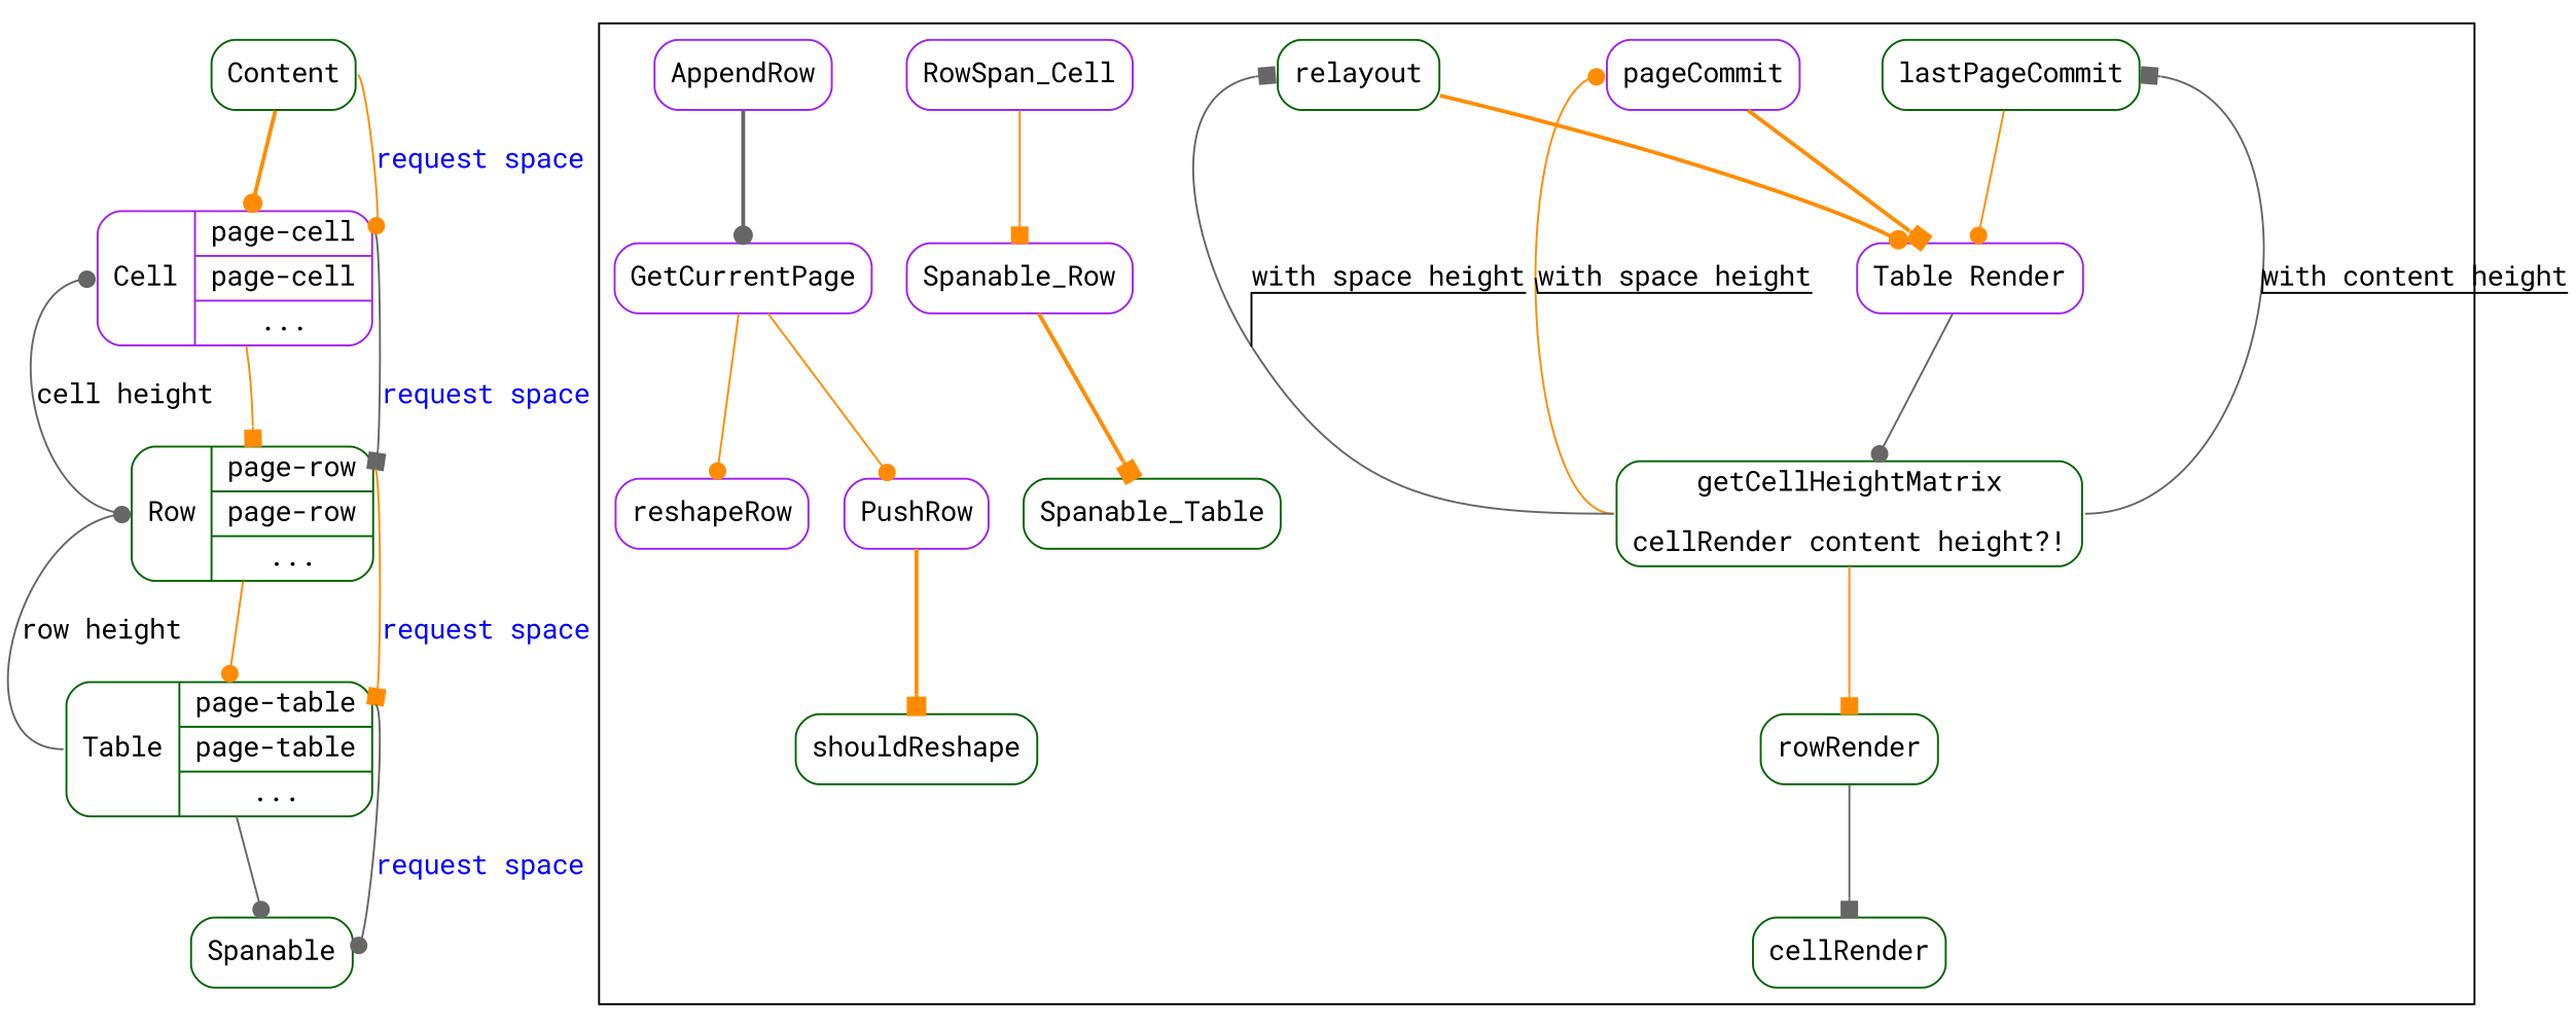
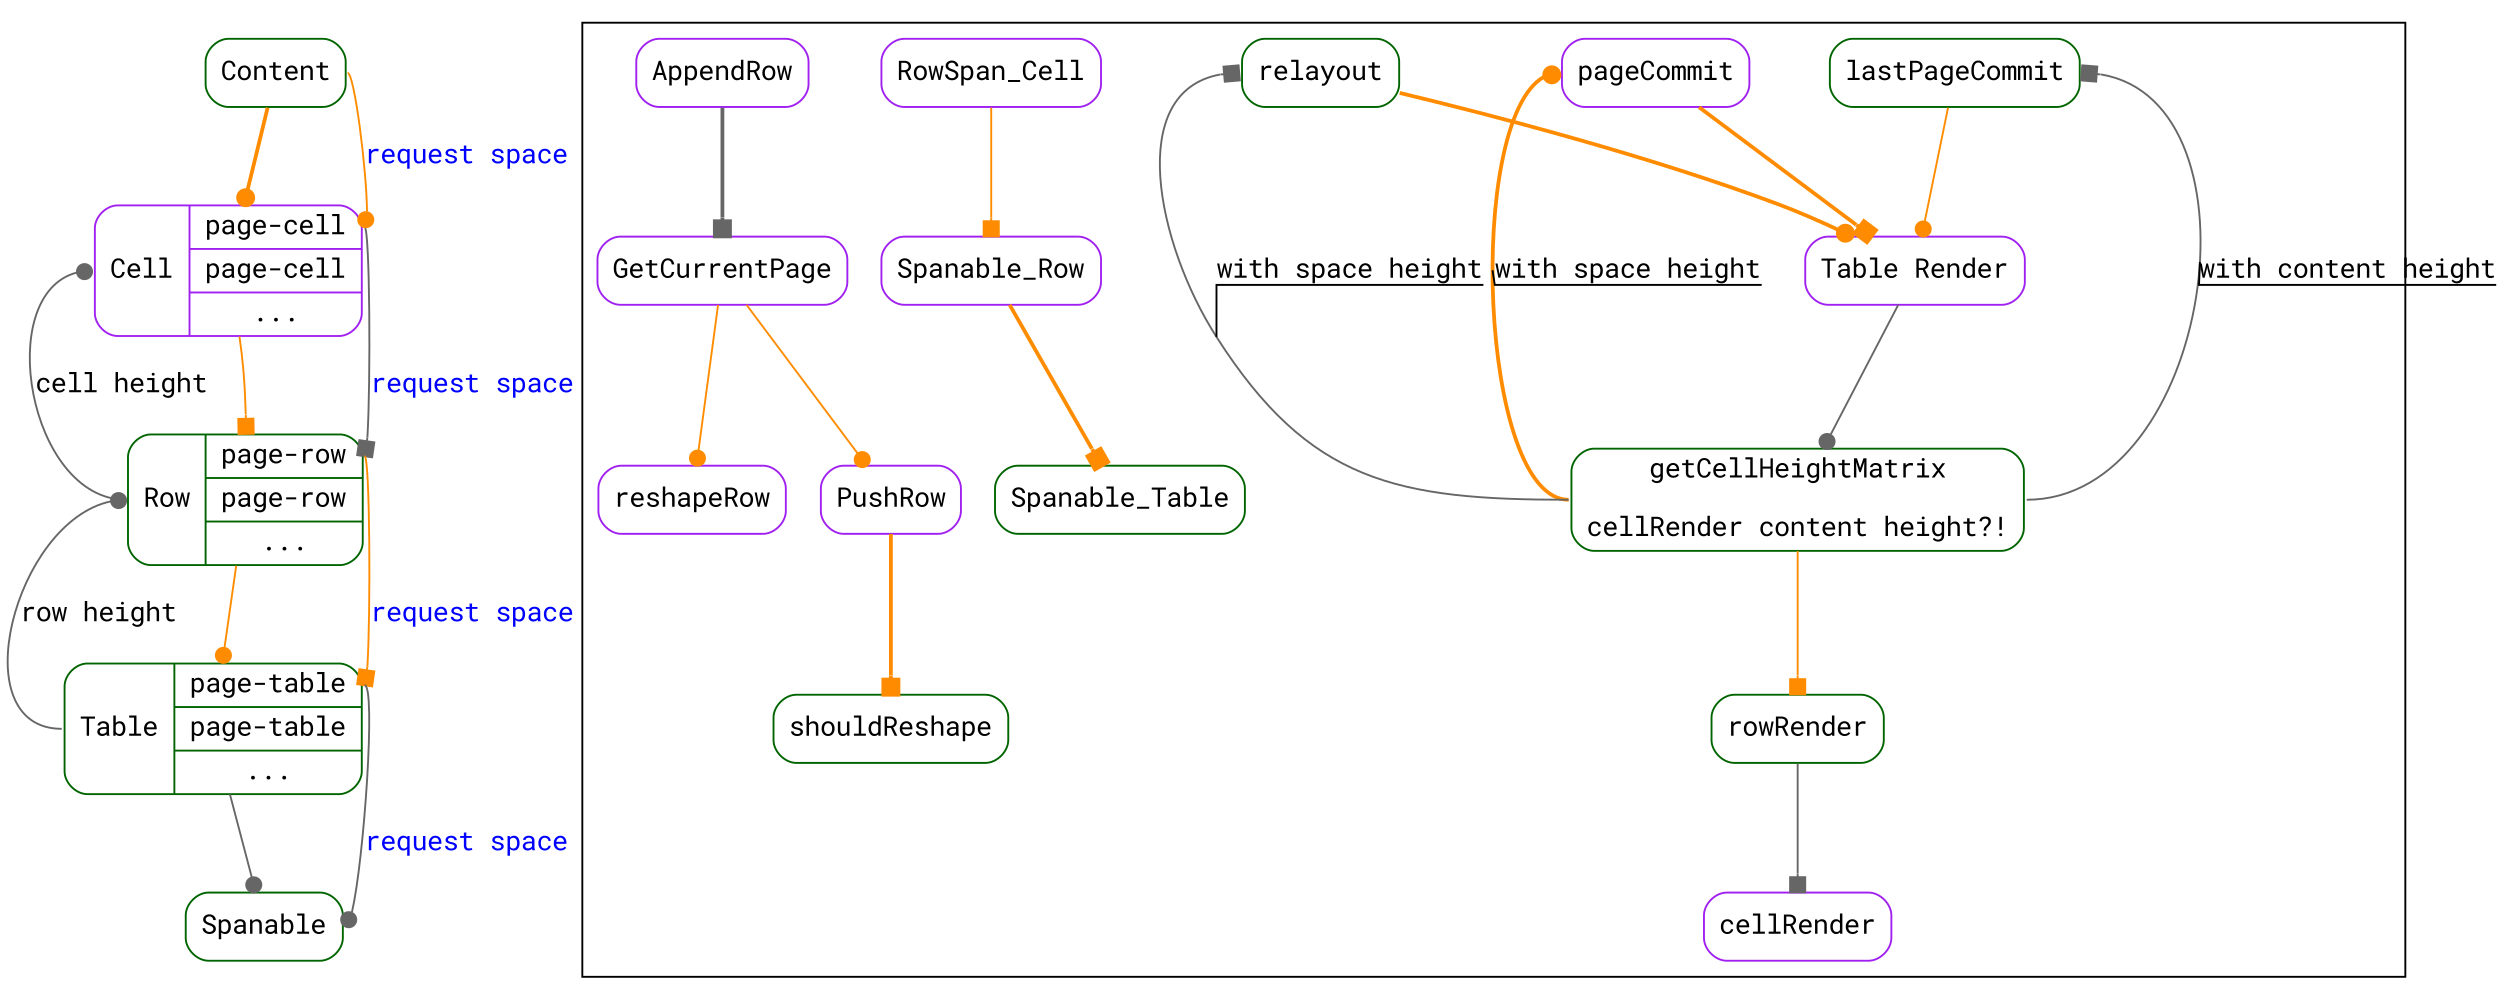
  digraph {
    fontname="Roboto Mono"
    splines=true
    node [color=purple fontname="Roboto Mono" shape=Mrecord]
    edge [arrowhead=dot color=darkorange fontname="Roboto Mono" style=solid]
    n1 [label="Cell|{<0>page-cell|page-cell|...}"]
    n2 [color=darkgreen label="Row|{<0>page-row|page-row|...}"]
    n3 [color=darkgreen label="Table|{<0>page-table|page-table|...}"]
    n4 [color=darkgreen label=Spanable]
    Content [color=darkgreen]
    n6 [color=darkgreen label="getCellHeightMatrix\n\ncellRender content height?!"]
    pageCommit
    lastPageCommit [color=darkgreen]
    relayout [color=darkgreen]
    n10 [label="Table Render"]
    rowRender [color=darkgreen]
    RowSpan_Cell
    Spanable_Row
    Spanable_Table [color=darkgreen]
    AppendRow
    GetCurrentPage
    PushRow
    shouldReshape [color=darkgreen]
    reshapeRow
-   cellRender [color=darkgreen]
+   cellRender
    subgraph sub_1 {
      n1
      n2
      n3
      n4
      Content
    }
    subgraph sub_2 {
      rank=same
    }
    subgraph cluster_3 {
      n10
      rowRender
      RowSpan_Cell
      Spanable_Row
      Spanable_Table
      AppendRow
      GetCurrentPage
      PushRow
      shouldReshape
      reshapeRow
      cellRender
      subgraph sub_4 {
        n6
        pageCommit
        lastPageCommit
        relayout
      }
      subgraph sub_5 {
        rank=min
        pageCommit
        lastPageCommit
        relayout
      }
    }
    n1 -> n2 [arrowhead=box color=gray40 fontcolor=blue headport="0:e" label="request space" tailport="0:e"]
    n1 -> n2 [arrowhead=box]
    n2 -> n1 [color=gray40 headport=w label="cell height" tailport=w]
    n2 -> n3 [arrowhead=box fontcolor=blue headport="0:e" label="request space" tailport="0:e"]
    n2 -> n3
    n3 -> n2 [color=gray40 headport=w label="row height" tailport=w]
    n3 -> n4 [color=gray40 fontcolor=blue headport=e label="request space" tailport="0:e"]
    n3 -> n4 [color=gray40]
    Content -> n1 [style=bold]
    Content -> n1 [fontcolor=blue headport="0:e" label="request space" tailport=e]
-   n6 -> pageCommit [decorate=true headport=w label="with space height" labelangle=90 tailport=w]
+   n6 -> pageCommit [decorate=true headport=w label="with space height" labelangle=90 style=bold tailport=w]
    n6 -> lastPageCommit [arrowhead=box color=gray40 decorate=true headport=e label="with content height" tailport=e]
    n6 -> relayout [arrowhead=box color=gray40 decorate=true headport=w label="with space height" labelangle=90 tailport=w]
    n6 -> rowRender [arrowhead=box]
    pageCommit -> n10 [arrowhead=box style=bold]
    lastPageCommit -> n10
    relayout -> n10 [style=bold]
    n10 -> n6 [color=gray40]
    rowRender -> cellRender [arrowhead=box color=gray40]
    RowSpan_Cell -> Spanable_Row [arrowhead=box]
    Spanable_Row -> Spanable_Table [arrowhead=box style=bold]
-   AppendRow -> GetCurrentPage [color=gray40 style=bold]
+   AppendRow -> GetCurrentPage [arrowhead=box color=gray40 style=bold]
    GetCurrentPage -> PushRow
    GetCurrentPage -> reshapeRow
    PushRow -> shouldReshape [arrowhead=box style=bold]
  }
